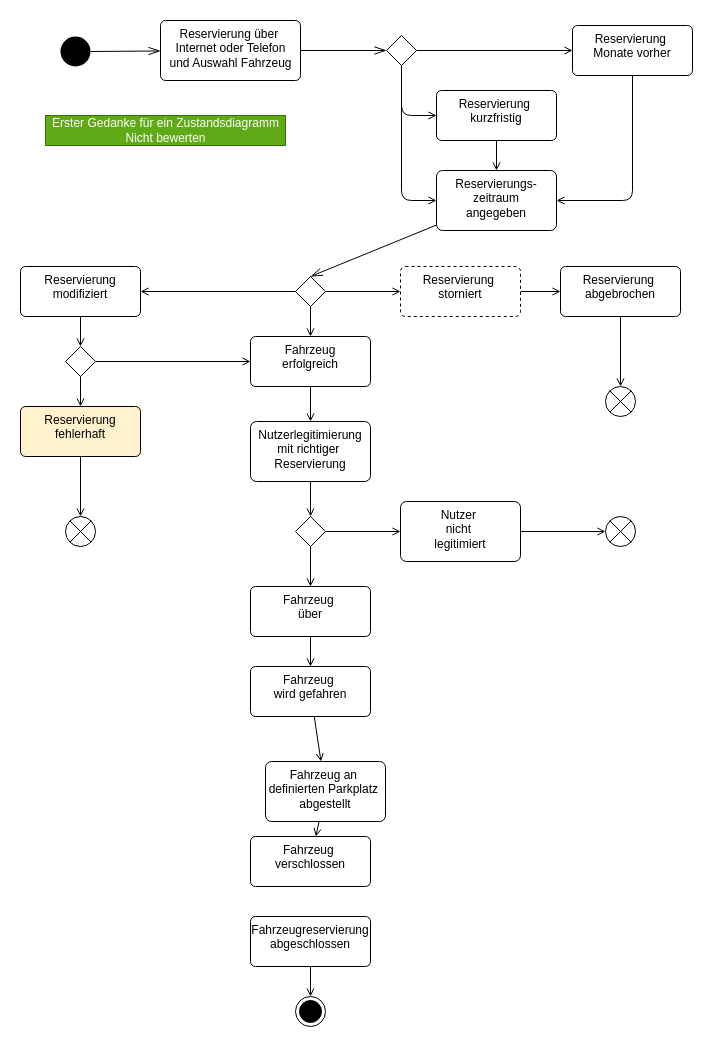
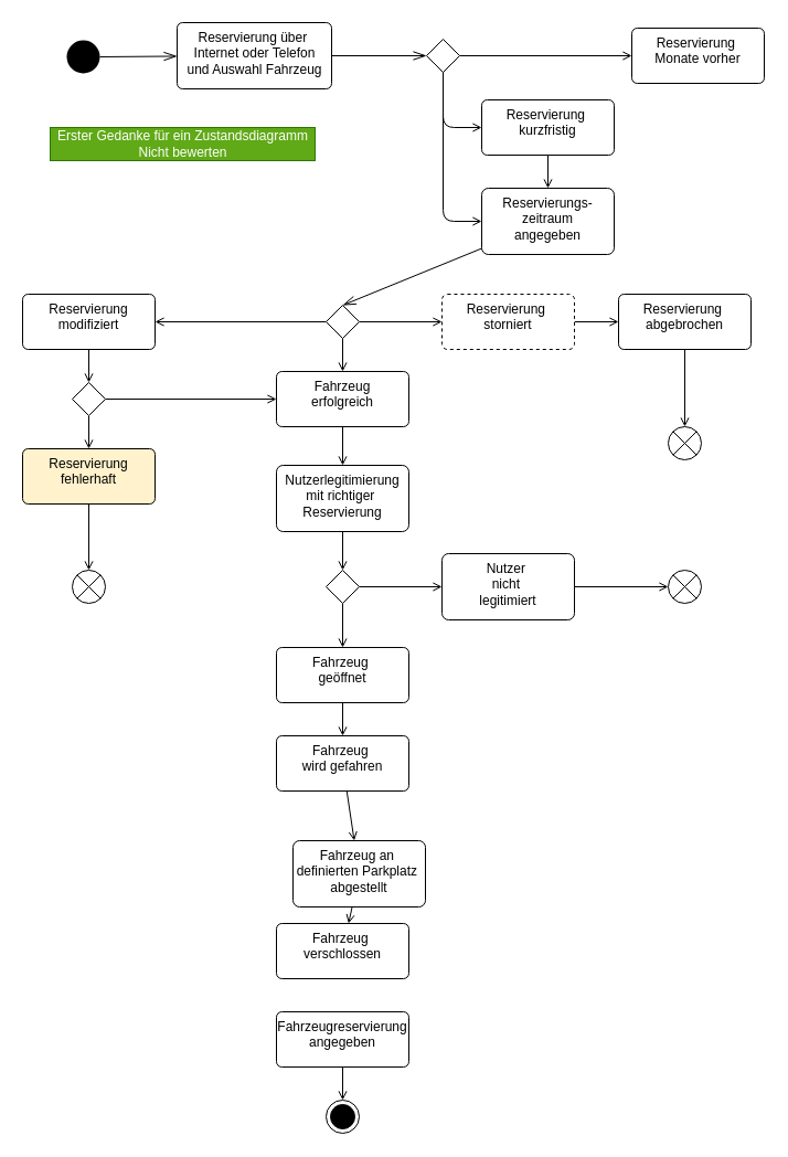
  <mxCell id="0" />
  <mxCell id="1" parent="0" />
  <mxCell id="2" value="" style="ellipse;html=1;shape=endState;fillColor=#000000;strokeColor=#000000;" parent="1" vertex="1"><mxGeometry x="295" y="996" width="30" height="30" as="geometry" /></mxCell>
  <mxCell id="3" style="edgeStyle=none;html=1;endArrow=open;endFill=0;" parent="1" source="4" target="24" edge="1"><mxGeometry relative="1" as="geometry" /></mxCell>
  <mxCell id="4" value="Reservierung&amp;nbsp;&lt;br&gt;storniert" style="whiteSpace=wrap;html=1;verticalAlign=top;rounded=1;arcSize=10;dashed=1;" parent="1" vertex="1"><mxGeometry x="400" y="266" width="120" height="50" as="geometry" /></mxCell>
  <mxCell id="5" style="edgeStyle=none;html=1;entryX=0.5;entryY=0;entryDx=0;entryDy=0;endArrow=openThin;endFill=0;endSize=10;strokeWidth=1;" parent="1" source="6" target="20" edge="1"><mxGeometry relative="1" as="geometry" /></mxCell>
  <mxCell id="6" value="Reservierungs-&lt;br&gt;zeitraum&lt;br&gt;angegeben" style="whiteSpace=wrap;html=1;verticalAlign=top;rounded=1;arcSize=10;dashed=0;" parent="1" vertex="1"><mxGeometry x="436" y="170" width="120" height="60" as="geometry" /></mxCell>
  <mxCell id="7" style="edgeStyle=none;html=1;endArrow=open;endFill=0;" parent="1" source="8" target="6" edge="1"><mxGeometry relative="1" as="geometry" /></mxCell>
  <mxCell id="8" value="Reservierung&amp;nbsp;&lt;br&gt;kurzfristig" style="whiteSpace=wrap;html=1;verticalAlign=top;rounded=1;arcSize=10;dashed=0;" parent="1" vertex="1"><mxGeometry x="436" y="90" width="120" height="50" as="geometry" /></mxCell>
- <mxCell id="9" style="edgeStyle=none;html=1;endArrow=open;endFill=0;entryX=1;entryY=0.5;entryDx=0;entryDy=0;" parent="1" source="10" target="6" edge="1"><mxGeometry relative="1" as="geometry"><mxPoint x="596" y="200" as="targetPoint" /><Array as="points"><mxPoint x="632" y="200" /></Array></mxGeometry></mxCell>
  <mxCell id="10" value="Reservierung&amp;nbsp;&lt;br&gt;Monate vorher" style="whiteSpace=wrap;html=1;verticalAlign=top;rounded=1;arcSize=10;dashed=0;" parent="1" vertex="1"><mxGeometry x="572" y="25" width="120" height="50" as="geometry" /></mxCell>
  <mxCell id="11" style="edgeStyle=none;html=1;endArrow=open;endFill=0;" parent="1" source="12" target="29" edge="1"><mxGeometry relative="1" as="geometry" /></mxCell>
  <mxCell id="12" value="Reservierung&lt;br&gt;modifiziert" style="whiteSpace=wrap;html=1;verticalAlign=top;rounded=1;arcSize=10;dashed=0;" parent="1" vertex="1"><mxGeometry x="20" y="266" width="120" height="50" as="geometry" /></mxCell>
  <mxCell id="13" style="edgeStyle=none;html=1;endArrow=open;endFill=0;entryX=0;entryY=0.5;entryDx=0;entryDy=0;" parent="1" source="16" target="8" edge="1"><mxGeometry relative="1" as="geometry"><Array as="points"><mxPoint x="401" y="115" /></Array></mxGeometry></mxCell>
  <mxCell id="14" style="edgeStyle=none;html=1;endArrow=open;endFill=0;" parent="1" source="16" target="10" edge="1"><mxGeometry relative="1" as="geometry" /></mxCell>
  <mxCell id="15" style="edgeStyle=none;html=1;exitX=0.5;exitY=1;exitDx=0;exitDy=0;endArrow=open;endFill=0;entryX=0;entryY=0.5;entryDx=0;entryDy=0;" parent="1" source="16" target="6" edge="1"><mxGeometry relative="1" as="geometry"><Array as="points"><mxPoint x="401" y="200" /></Array></mxGeometry></mxCell>
  <mxCell id="16" value="" style="rhombus;" parent="1" vertex="1"><mxGeometry x="386" y="35" width="30" height="30" as="geometry" /></mxCell>
  <mxCell id="17" style="edgeStyle=none;html=1;endArrow=open;endFill=0;" parent="1" source="20" target="4" edge="1"><mxGeometry relative="1" as="geometry" /></mxCell>
  <mxCell id="18" style="edgeStyle=none;html=1;endArrow=open;endFill=0;" parent="1" source="20" target="12" edge="1"><mxGeometry relative="1" as="geometry" /></mxCell>
  <mxCell id="19" style="edgeStyle=none;html=1;endArrow=open;endFill=0;" parent="1" source="20" target="22" edge="1"><mxGeometry relative="1" as="geometry" /></mxCell>
  <mxCell id="20" value="" style="rhombus;" parent="1" vertex="1"><mxGeometry x="295" y="276" width="30" height="30" as="geometry" /></mxCell>
  <mxCell id="21" style="edgeStyle=none;html=1;endArrow=open;endFill=0;" parent="1" source="22" target="31" edge="1"><mxGeometry relative="1" as="geometry" /></mxCell>
  <mxCell id="22" value="Fahrzeug&lt;br&gt;erfolgreich" style="whiteSpace=wrap;html=1;verticalAlign=top;rounded=1;arcSize=10;dashed=0;" parent="1" vertex="1"><mxGeometry x="250" y="336" width="120" height="50" as="geometry" /></mxCell>
  <mxCell id="23" style="edgeStyle=none;html=1;exitX=0.5;exitY=1;exitDx=0;exitDy=0;entryX=0.5;entryY=0;entryDx=0;entryDy=0;endArrow=open;endFill=0;" parent="1" source="24" target="53" edge="1"><mxGeometry relative="1" as="geometry" /></mxCell>
  <mxCell id="24" value="Reservierung&amp;nbsp;&lt;br&gt;abgebrochen" style="whiteSpace=wrap;html=1;verticalAlign=top;rounded=1;arcSize=10;dashed=0;" parent="1" vertex="1"><mxGeometry x="560" y="266" width="120" height="50" as="geometry" /></mxCell>
  <mxCell id="25" style="edgeStyle=none;html=1;endArrow=open;endFill=0;entryX=0.5;entryY=0;entryDx=0;entryDy=0;" parent="1" source="26" target="51" edge="1"><mxGeometry relative="1" as="geometry"><mxPoint x="80" y="516" as="targetPoint" /></mxGeometry></mxCell>
  <mxCell id="26" value="Reservierung&lt;br&gt;fehlerhaft" style="whiteSpace=wrap;html=1;verticalAlign=top;rounded=1;arcSize=10;dashed=0;fillColor=#fff2cc;" parent="1" vertex="1"><mxGeometry x="20" y="406" width="120" height="50" as="geometry" /></mxCell>
  <mxCell id="27" style="edgeStyle=none;html=1;endArrow=open;endFill=0;" parent="1" source="29" target="26" edge="1"><mxGeometry relative="1" as="geometry" /></mxCell>
  <mxCell id="28" style="edgeStyle=none;html=1;endArrow=open;endFill=0;" parent="1" source="29" target="22" edge="1"><mxGeometry relative="1" as="geometry" /></mxCell>
  <mxCell id="29" value="" style="rhombus;" parent="1" vertex="1"><mxGeometry x="65" y="346" width="30" height="30" as="geometry" /></mxCell>
  <mxCell id="30" style="edgeStyle=none;html=1;endArrow=open;endFill=0;" parent="1" source="31" target="36" edge="1"><mxGeometry relative="1" as="geometry" /></mxCell>
  <mxCell id="31" value="Nutzerlegitimierung&lt;br&gt;mit richtiger&amp;nbsp;&lt;br&gt;Reservierung" style="whiteSpace=wrap;html=1;verticalAlign=top;rounded=1;arcSize=10;dashed=0;" parent="1" vertex="1"><mxGeometry x="250" y="421" width="120" height="60" as="geometry" /></mxCell>
  <mxCell id="32" style="edgeStyle=none;html=1;endArrow=open;endFill=0;" parent="1" source="33" target="40" edge="1"><mxGeometry relative="1" as="geometry" /></mxCell>
- <mxCell id="33" value="Fahrzeug&amp;nbsp;&lt;br&gt;über" style="whiteSpace=wrap;html=1;verticalAlign=top;rounded=1;arcSize=10;dashed=0;" parent="1" vertex="1"><mxGeometry x="250" y="586" width="120" height="50" as="geometry" /></mxCell>
+ <mxCell id="33" value="Fahrzeug&amp;nbsp;&lt;br&gt;geöffnet" style="whiteSpace=wrap;html=1;verticalAlign=top;rounded=1;arcSize=10;dashed=0;" parent="1" vertex="1"><mxGeometry x="250" y="586" width="120" height="50" as="geometry" /></mxCell>
  <mxCell id="34" style="edgeStyle=none;html=1;endArrow=open;endFill=0;" parent="1" source="36" target="33" edge="1"><mxGeometry relative="1" as="geometry" /></mxCell>
  <mxCell id="35" style="edgeStyle=none;html=1;endArrow=open;endFill=0;" parent="1" source="36" target="38" edge="1"><mxGeometry relative="1" as="geometry" /></mxCell>
  <mxCell id="36" value="" style="rhombus;" parent="1" vertex="1"><mxGeometry x="295" y="516" width="30" height="30" as="geometry" /></mxCell>
  <mxCell id="37" style="edgeStyle=none;html=1;exitX=1;exitY=0.5;exitDx=0;exitDy=0;endArrow=open;endFill=0;" parent="1" source="38" target="52" edge="1"><mxGeometry relative="1" as="geometry" /></mxCell>
  <mxCell id="38" value="Nutzer&amp;nbsp;&lt;br&gt;nicht&amp;nbsp;&lt;br&gt;legitimiert" style="whiteSpace=wrap;html=1;verticalAlign=top;rounded=1;arcSize=10;dashed=0;" parent="1" vertex="1"><mxGeometry x="400" y="501" width="120" height="60" as="geometry" /></mxCell>
  <mxCell id="39" style="edgeStyle=none;html=1;endArrow=open;endFill=0;" parent="1" source="40" target="42" edge="1"><mxGeometry relative="1" as="geometry" /></mxCell>
  <mxCell id="40" value="Fahrzeug&amp;nbsp;&lt;br&gt;wird gefahren" style="whiteSpace=wrap;html=1;verticalAlign=top;rounded=1;arcSize=10;dashed=0;" parent="1" vertex="1"><mxGeometry x="250" y="666" width="120" height="50" as="geometry" /></mxCell>
  <mxCell id="41" style="edgeStyle=none;html=1;endArrow=open;endFill=0;" parent="1" source="42" target="43" edge="1"><mxGeometry relative="1" as="geometry" /></mxCell>
  <mxCell id="42" value="Fahrzeug an&amp;nbsp;&lt;br&gt;definierten Parkplatz&amp;nbsp;&lt;br&gt;abgestellt" style="whiteSpace=wrap;html=1;verticalAlign=top;rounded=1;arcSize=10;dashed=0;" parent="1" vertex="1"><mxGeometry x="265" y="761" width="120" height="60" as="geometry" /></mxCell>
  <mxCell id="43" value="Fahrzeug&amp;nbsp;&lt;br&gt;verschlossen" style="whiteSpace=wrap;html=1;verticalAlign=top;rounded=1;arcSize=10;dashed=0;" parent="1" vertex="1"><mxGeometry x="250" y="836" width="120" height="50" as="geometry" /></mxCell>
  <mxCell id="44" style="edgeStyle=none;html=1;endArrow=open;endFill=0;" parent="1" source="45" target="2" edge="1"><mxGeometry relative="1" as="geometry" /></mxCell>
- <mxCell id="45" value="Fahrzeugreservierung&lt;br&gt;abgeschlossen" style="whiteSpace=wrap;html=1;verticalAlign=top;rounded=1;arcSize=10;dashed=0;" parent="1" vertex="1"><mxGeometry x="250" y="916" width="120" height="50" as="geometry" /></mxCell>
+ <mxCell id="45" value="Fahrzeugreservierung&lt;br&gt;angegeben" style="whiteSpace=wrap;html=1;verticalAlign=top;rounded=1;arcSize=10;dashed=0;" parent="1" vertex="1"><mxGeometry x="250" y="916" width="120" height="50" as="geometry" /></mxCell>
  <mxCell id="46" style="edgeStyle=none;html=1;entryX=0;entryY=0.5;entryDx=0;entryDy=0;endArrow=openThin;endFill=0;endSize=10;strokeWidth=1;" parent="1" source="47" target="16" edge="1"><mxGeometry relative="1" as="geometry" /></mxCell>
  <mxCell id="47" value="Reservierung über&amp;nbsp;&lt;br&gt;Internet oder Telefon&lt;br&gt;und Auswahl&amp;nbsp;Fahrzeug" style="html=1;align=center;verticalAlign=top;rounded=1;absoluteArcSize=1;arcSize=10;dashed=0;" parent="1" vertex="1"><mxGeometry x="160" y="20" width="140" height="60" as="geometry" /></mxCell>
  <mxCell id="48" style="edgeStyle=none;html=1;endArrow=openThin;endFill=0;endSize=10;strokeWidth=1;" parent="1" source="49" target="47" edge="1"><mxGeometry relative="1" as="geometry" /></mxCell>
  <mxCell id="49" value="" style="ellipse;fillColor=#000000;strokeColor=none;" parent="1" vertex="1"><mxGeometry x="60" y="36" width="30" height="30" as="geometry" /></mxCell>
  <mxCell id="50" value="Erster Gedanke für ein Zustandsdiagramm&lt;br&gt;Nicht bewerten" style="text;html=1;align=center;verticalAlign=middle;resizable=0;points=[];autosize=1;strokeColor=#2D7600;fillColor=#60a917;fontColor=#ffffff;" parent="1" vertex="1"><mxGeometry x="45" y="115" width="240" height="30" as="geometry" /></mxCell>
  <mxCell id="51" value="" style="shape=sumEllipse;perimeter=ellipsePerimeter;whiteSpace=wrap;html=1;backgroundOutline=1;" parent="1" vertex="1"><mxGeometry x="65" y="516" width="30" height="30" as="geometry" /></mxCell>
  <mxCell id="52" value="" style="shape=sumEllipse;perimeter=ellipsePerimeter;whiteSpace=wrap;html=1;backgroundOutline=1;" parent="1" vertex="1"><mxGeometry x="605" y="516" width="30" height="30" as="geometry" /></mxCell>
  <mxCell id="53" value="" style="shape=sumEllipse;perimeter=ellipsePerimeter;whiteSpace=wrap;html=1;backgroundOutline=1;" parent="1" vertex="1"><mxGeometry x="605" y="386" width="30" height="30" as="geometry" /></mxCell>
